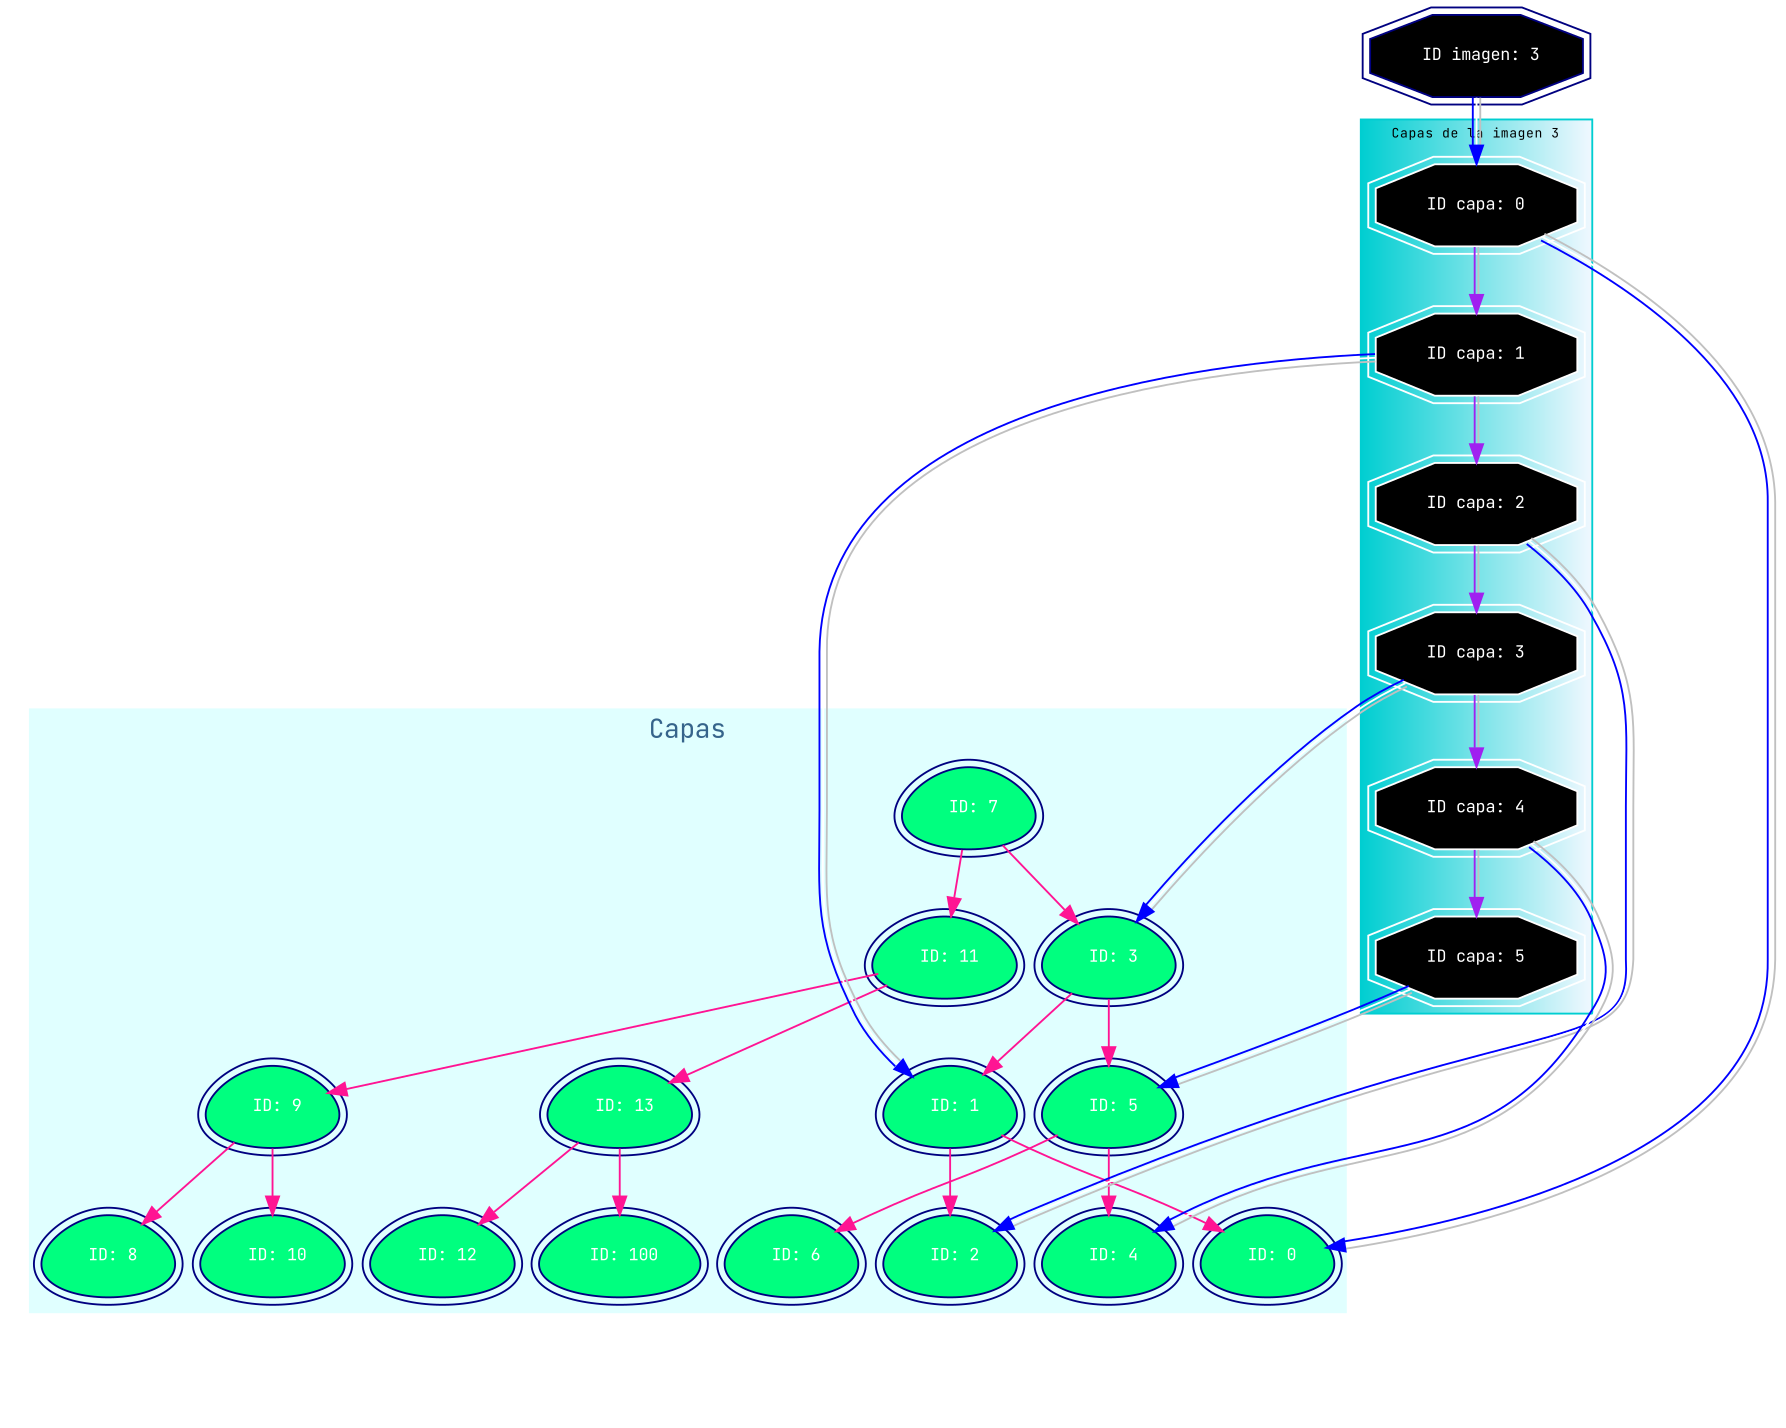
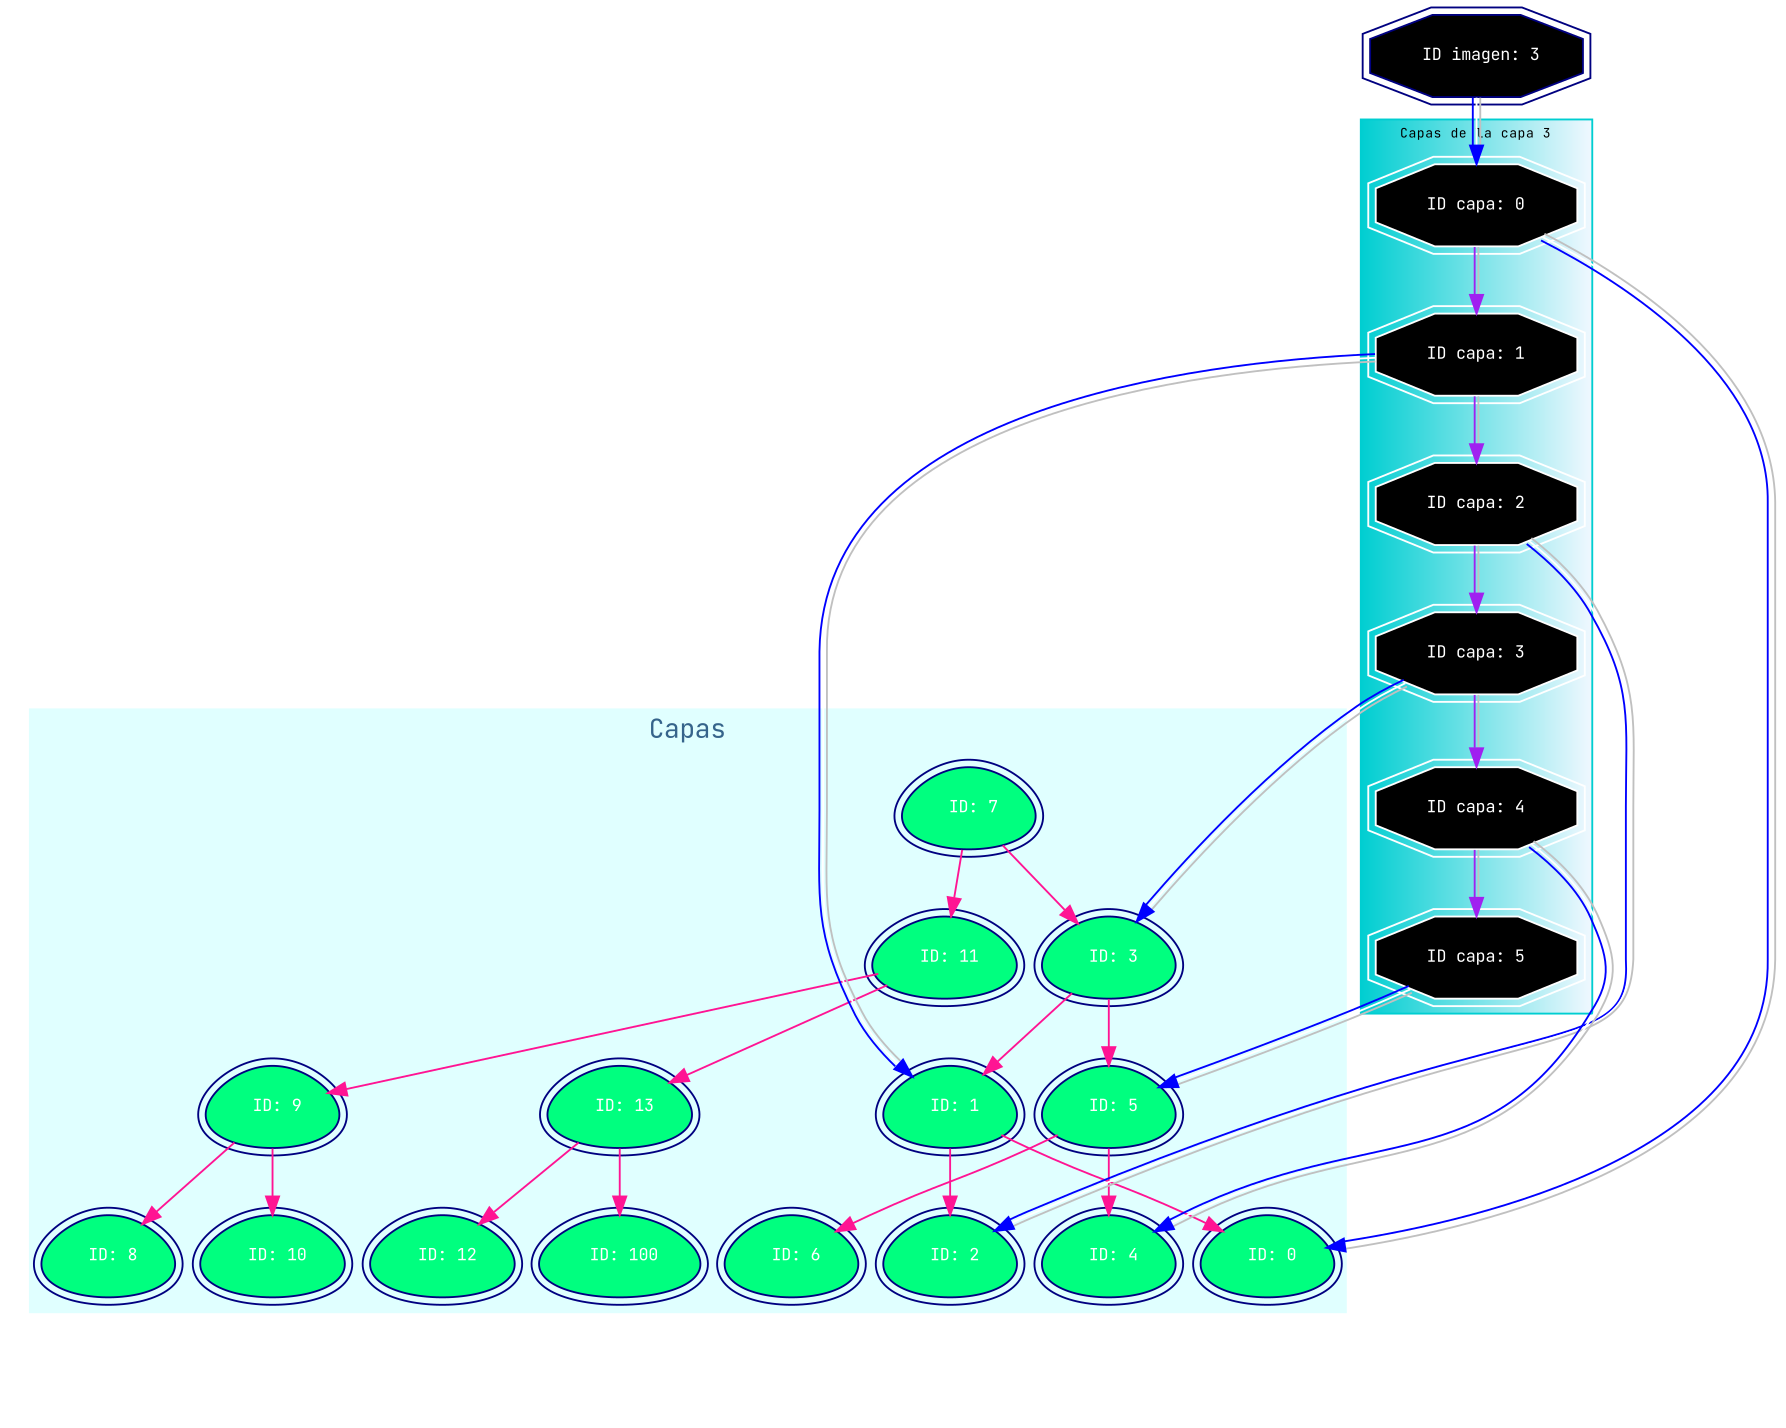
  digraph {
    color="indigo:hotpink2"
    fontcolor=white
    fontname="JetBrains Mono"
    label="Imagen 3"
    style=filled
    node [color=navyblue fillcolor=springgreen1 fontcolor=white peripheries=2 shape=egg style=filled fontname="JetBrains Mono"]
    edge [color=deeppink fontname="JetBrains Mono"]
    n1 [label=<<FONT POINT-SIZE = "9"> ID: 0</FONT>>]
    n2 [label=<<FONT POINT-SIZE = "9"> ID: 1</FONT>>]
    n3 [label=<<FONT POINT-SIZE = "9"> ID: 2</FONT>>]
    n4 [label=<<FONT POINT-SIZE = "9"> ID: 3</FONT>>]
    n5 [label=<<FONT POINT-SIZE = "9"> ID: 5</FONT>>]
    n6 [label=<<FONT POINT-SIZE = "9"> ID: 4</FONT>>]
    n7 [label=<<FONT POINT-SIZE = "9"> ID: 6</FONT>>]
    n8 [label=<<FONT POINT-SIZE = "9"> ID: 7</FONT>>]
    n9 [label=<<FONT POINT-SIZE = "9"> ID: 11</FONT>>]
    n10 [label=<<FONT POINT-SIZE = "9"> ID: 9</FONT>>]
    n11 [label=<<FONT POINT-SIZE = "9"> ID: 13</FONT>>]
    n12 [label=<<FONT POINT-SIZE = "9"> ID: 8</FONT>>]
    n13 [label=<<FONT POINT-SIZE = "9"> ID: 10</FONT>>]
    n14 [label=<<FONT POINT-SIZE = "9"> ID: 12</FONT>>]
    n15 [label=<<FONT POINT-SIZE = "9"> ID: 100</FONT>>]
    n16 [color=white fillcolor=black label=<<FONT POINT-SIZE = "9"> ID capa: 0 </FONT>> shape=tripleoctagon]
    n17 [color=white fillcolor=black label=<<FONT POINT-SIZE = "9"> ID capa: 1 </FONT>> shape=tripleoctagon]
    n18 [color=white fillcolor=black label=<<FONT POINT-SIZE = "9"> ID capa: 2 </FONT>> shape=tripleoctagon]
    n19 [color=white fillcolor=black label=<<FONT POINT-SIZE = "9"> ID capa: 3 </FONT>> shape=tripleoctagon]
    n20 [color=white fillcolor=black label=<<FONT POINT-SIZE = "9"> ID capa: 4 </FONT>> shape=tripleoctagon]
    n21 [color=white fillcolor=black label=<<FONT POINT-SIZE = "9"> ID capa: 5 </FONT>> shape=tripleoctagon]
    n22 [fillcolor=black label=<<FONT POINT-SIZE = "9"> ID imagen: 3</FONT>> shape=tripleoctagon]
    subgraph cluster_1 {
      color=lightcyan
      fontcolor=steelblue4
      label=Capas
      n1
      n2
      n3
      n4
      n5
      n6
      n7
      n8
      n9
      n10
      n11
      n12
      n13
      n14
      n15
    }
    subgraph cluster_2 {
      color="darkturquoise:aliceblue"
      fontcolor=black
      fontsize=7
-     label="Capas de la imagen 3"
+     label="Capas de la capa 3"
      n16
      n17
      n18
      n19
      n20
      n21
    }
    n2 -> n1
    n2 -> n3
    n4 -> n2
    n4 -> n5
    n5 -> n6
    n5 -> n7
    n8 -> n4
    n8 -> n9
    n9 -> n10
    n9 -> n11
    n10 -> n12
    n10 -> n13
    n11 -> n14
    n11 -> n15
    n16 -> n1 [color="blue:white:grey"]
    n16 -> n17 [color="purple:grey"]
    n17 -> n2 [color="blue:white:grey"]
    n17 -> n18 [color="purple:grey"]
    n18 -> n3 [color="blue:white:grey"]
    n18 -> n19 [color="purple:grey"]
    n19 -> n4 [color="blue:white:grey"]
    n19 -> n20 [color="purple:grey"]
    n20 -> n6 [color="blue:white:grey"]
    n20 -> n21 [color="purple:grey"]
    n21 -> n5 [color="blue:white:grey"]
    n22 -> n16 [color="blue:white:grey"]
  }
